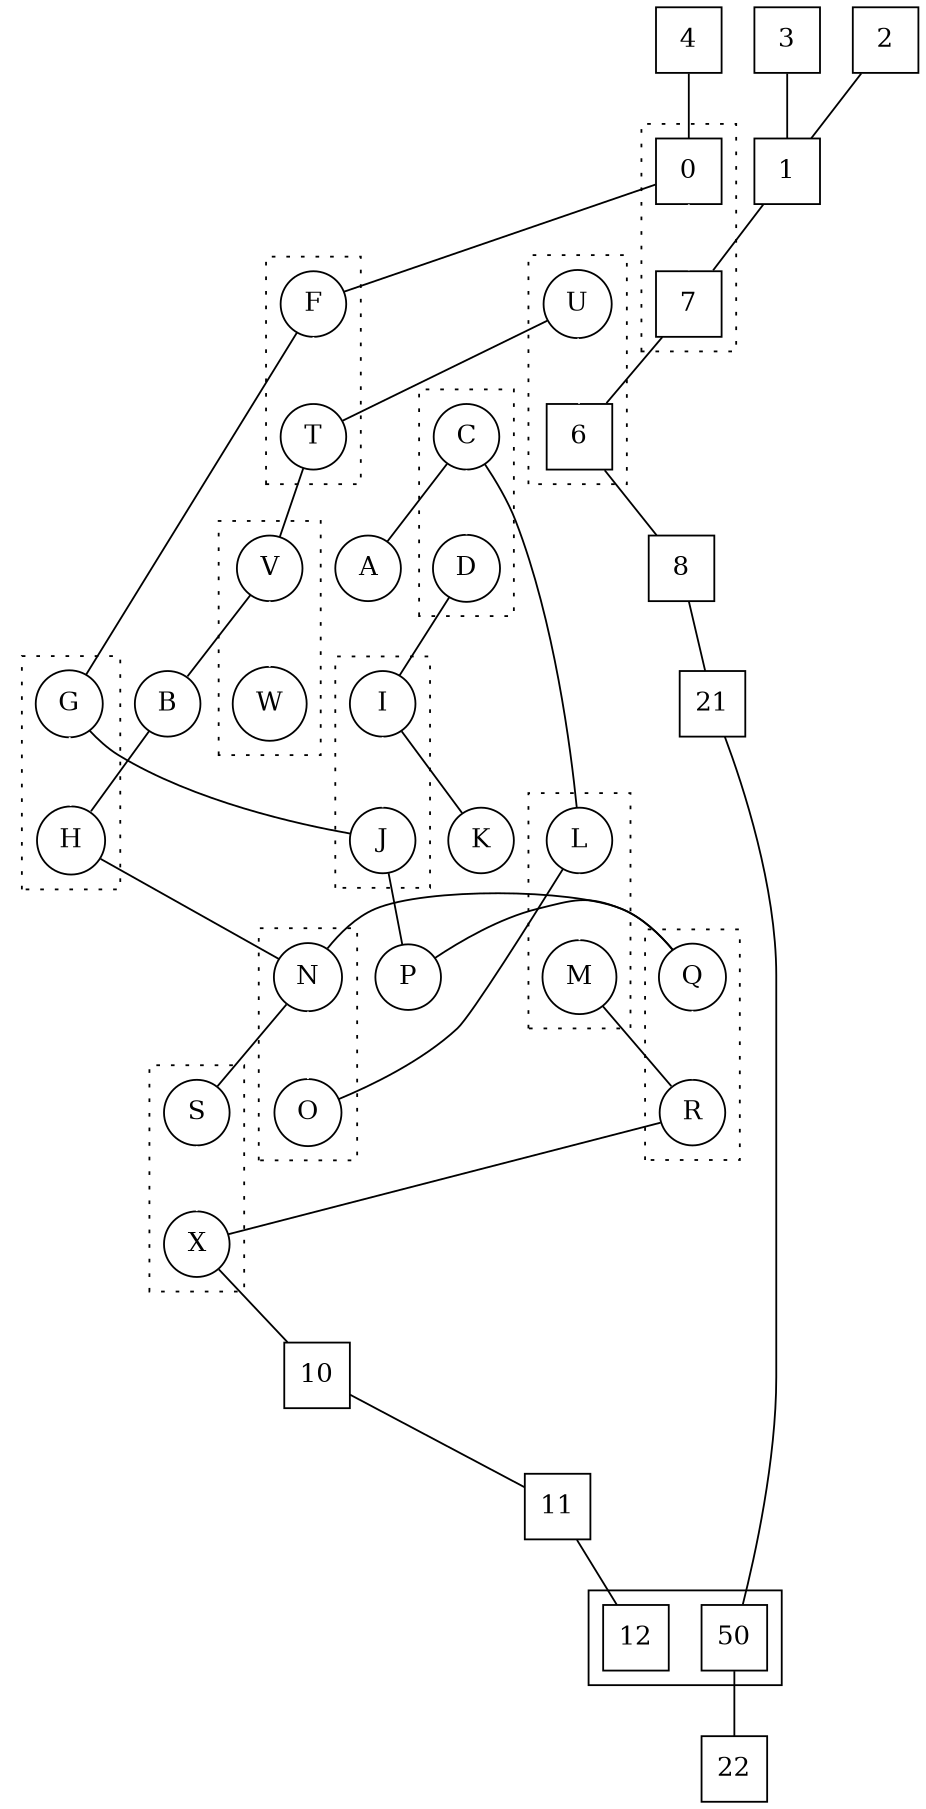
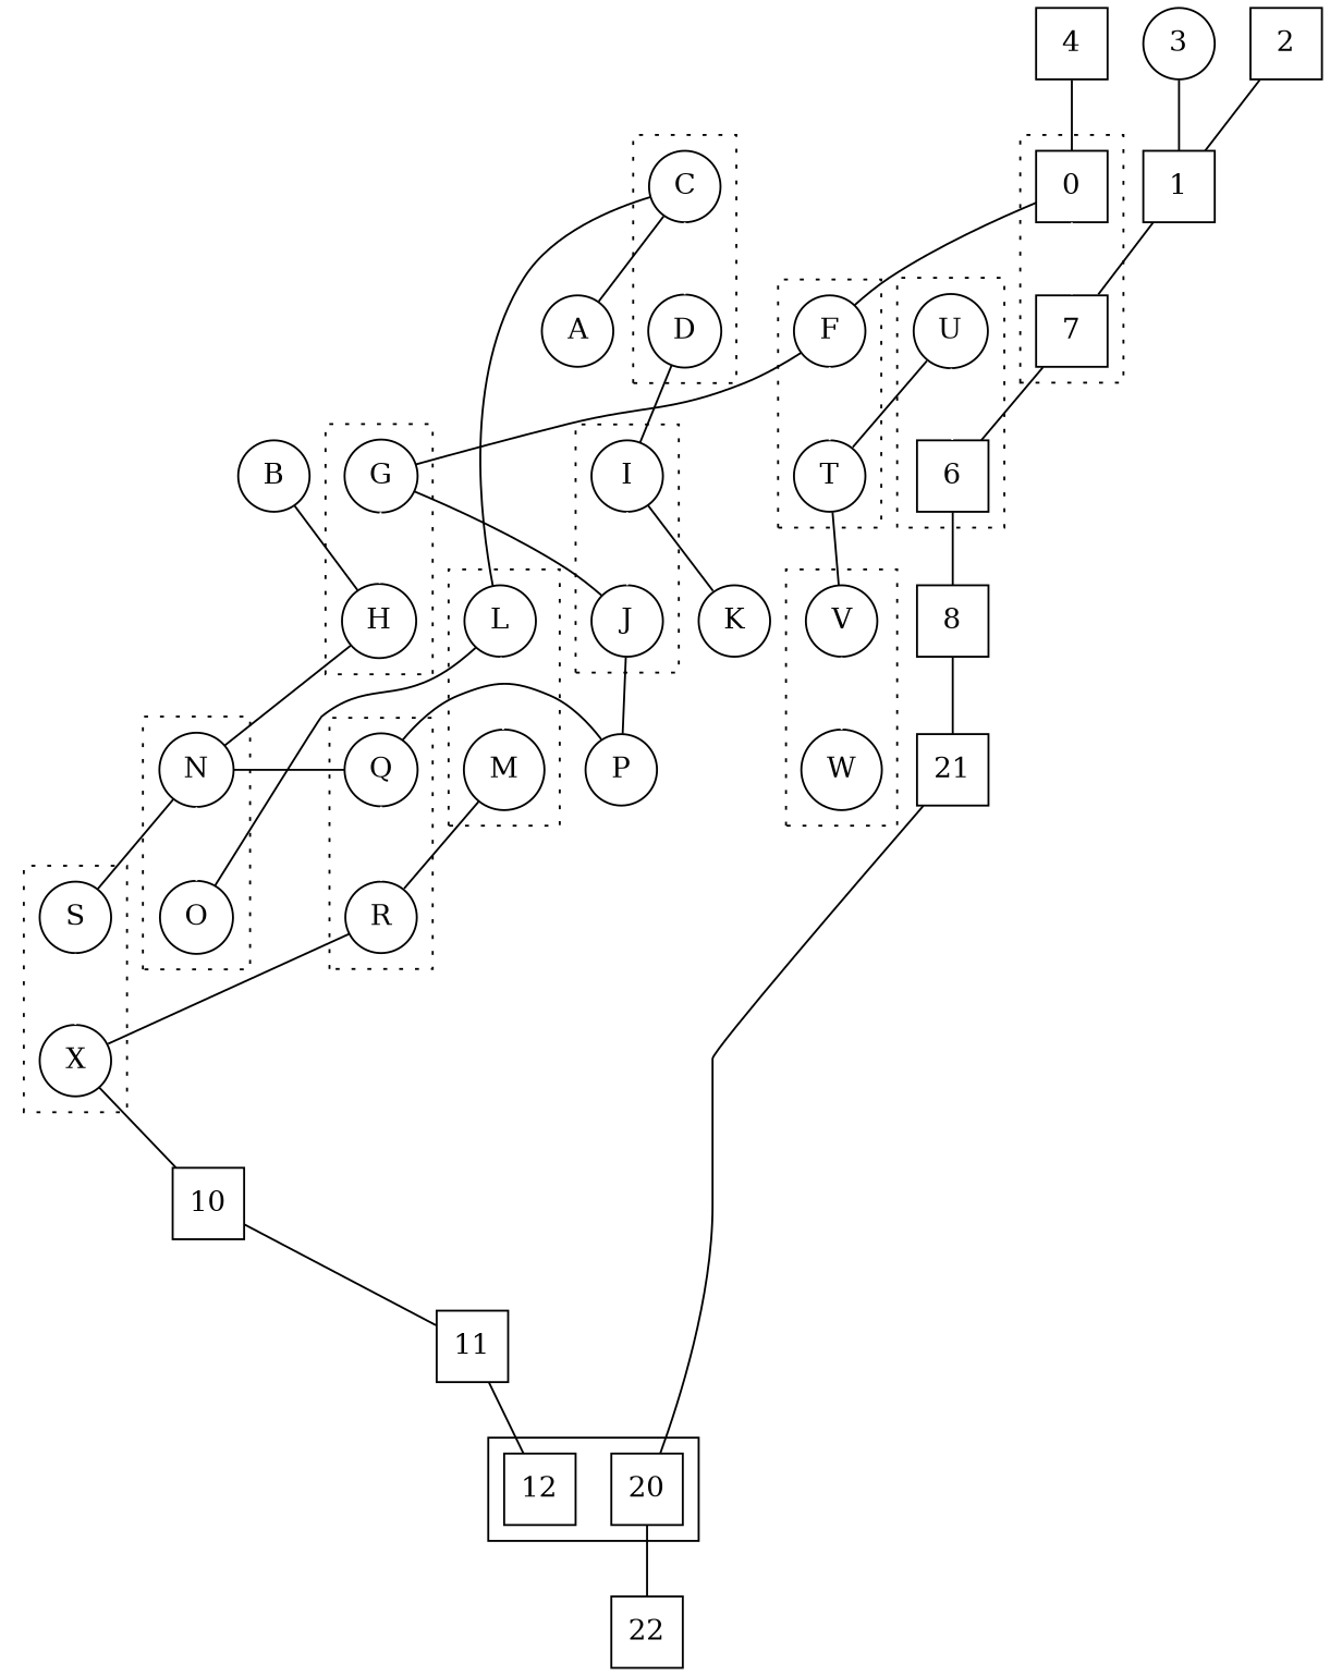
  graph {
    node [shape=circle]
    C
    D
    G
    H
    I
    J
    L
    M
    N
    O
    Q
    R
    F
    T
    V
    W
    S
    X
    U
    n20 [label=6 shape=square]
    n21 [label=0 shape=square]
    n22 [label=7 shape=square]
    n23 [label=12 shape=square]
-   n24 [label=50 shape=square]
+   n24 [label=20 shape=square]
    A
    K
    P
    B
    n29 [label=10 shape=square]
    n30 [label=8 shape=square]
    n31 [label=22 shape=square]
    n32 [label=11 shape=square]
    n33 [label=1 shape=square]
    n34 [label=2 shape=square]
-   n35 [label=3 shape=square]
+   n35 [label=3]
    n36 [label=4 shape=square]
    n37 [label=21 shape=square]
    subgraph cluster_1 {
      style=dotted
      C
      D
    }
    subgraph cluster_2 {
      style=dotted
      G
      H
    }
    subgraph cluster_3 {
      style=dotted
      I
      J
    }
    subgraph cluster_4 {
      style=dotted
      L
      M
    }
    subgraph cluster_5 {
      style=dotted
      N
      O
    }
    subgraph cluster_6 {
      style=dotted
      Q
      R
    }
    subgraph cluster_7 {
      style=dotted
      F
      T
    }
    subgraph cluster_8 {
      style=dotted
      V
      W
    }
    subgraph cluster_9 {
      style=dotted
      S
      X
    }
    subgraph cluster_10 {
      style=dotted
      U
      n20
    }
    subgraph cluster_11 {
      style=dotted
      n21
      n22
    }
    subgraph cluster_12 {
      n23
      n24
    }
    C -- D [color=white weight=1]
    C -- A
    D -- I
    G -- H [color=white weight=1]
    G -- J
    H -- N
    I -- J [color=white weight=1]
    I -- K
    J -- P
    L -- C
    L -- M [color=white weight=1]
    M -- R
    N -- O [color=white weight=1]
    N -- S
    O -- L
    Q -- N
    Q -- R [color=white weight=1]
    R -- X
    F -- G
    F -- T [color=white weight=1]
    T -- V
    V -- W [color=white weight=1]
-   V -- B
    S -- X [color=white weight=1]
    X -- n29
    U -- T
    U -- n20 [color=white weight=1]
    n20 -- n30
    n21 -- F
    n21 -- n22 [color=white weight=1]
    n22 -- n20
    n24 -- n31
    P -- Q
    B -- H
    n29 -- n32
    n30 -- n37
    n32 -- n23
    n33 -- n22
    n34 -- n33
    n35 -- n33
    n36 -- n21
    n37 -- n24
  }
